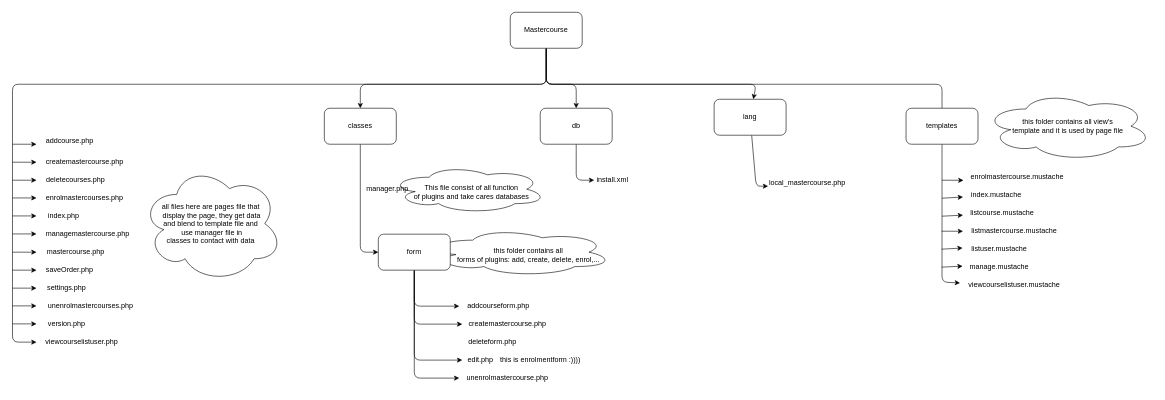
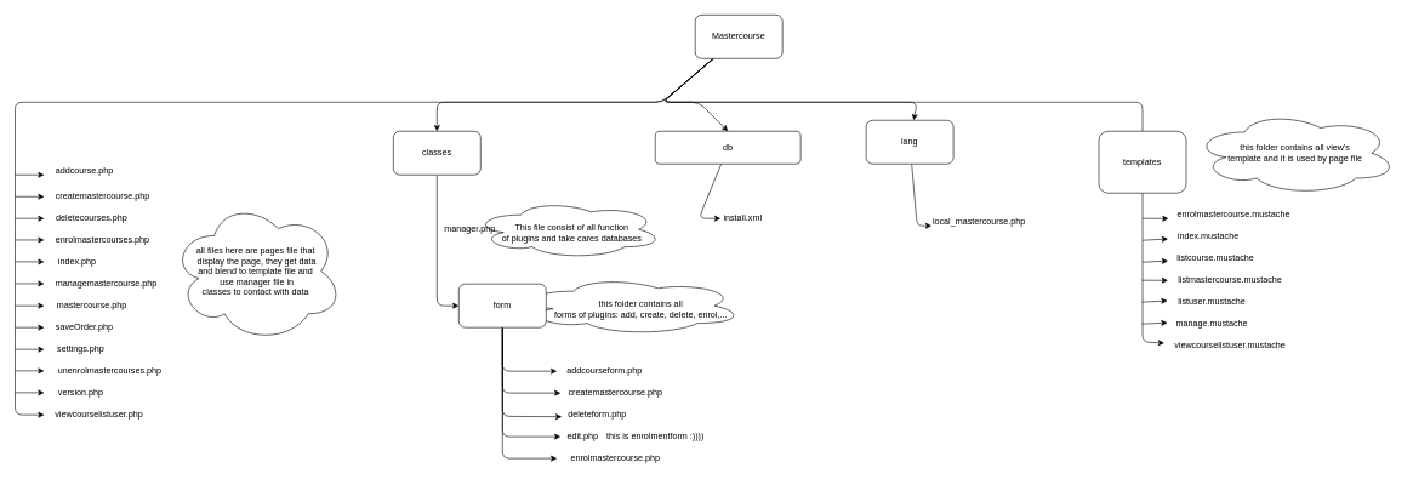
  <mxCell id="0" />
  <mxCell id="1" parent="0" />
  <mxCell id="2" value="" style="ellipse;shape=cloud;whiteSpace=wrap;html=1;" vertex="1" parent="1"><mxGeometry x="650" y="275" width="260" height="80" as="geometry" /></mxCell>
  <mxCell id="3" value="" style="ellipse;shape=cloud;whiteSpace=wrap;html=1;" vertex="1" parent="1"><mxGeometry x="710" y="380" width="310" height="80" as="geometry" /></mxCell>
  <mxCell id="4" style="edgeStyle=none;html=1;" edge="1" parent="1" source="9" target="15"><mxGeometry relative="1" as="geometry"><Array as="points"><mxPoint x="910" y="140" /><mxPoint x="1260" y="140" /></Array></mxGeometry></mxCell>
  <mxCell id="5" style="edgeStyle=none;html=1;entryX=0.5;entryY=0;entryDx=0;entryDy=0;" edge="1" parent="1" source="9" target="11"><mxGeometry relative="1" as="geometry"><mxPoint x="590" y="140" as="targetPoint" /><Array as="points"><mxPoint x="910" y="140" /><mxPoint x="600" y="140" /></Array></mxGeometry></mxCell>
  <mxCell id="6" style="edgeStyle=none;html=1;entryX=0.5;entryY=0;entryDx=0;entryDy=0;" edge="1" parent="1" source="9" target="13"><mxGeometry relative="1" as="geometry"><mxPoint x="730" y="160" as="targetPoint" /><Array as="points"><mxPoint x="910" y="140" /><mxPoint x="960" y="140" /></Array></mxGeometry></mxCell>
  <mxCell id="7" style="edgeStyle=none;html=1;entryX=0.5;entryY=0;entryDx=0;entryDy=0;endArrow=none;" edge="1" parent="1" source="9" target="17"><mxGeometry relative="1" as="geometry"><Array as="points"><mxPoint x="910" y="140" /><mxPoint x="1060" y="140" /><mxPoint x="1570" y="140" /></Array></mxGeometry></mxCell>
  <mxCell id="8" style="edgeStyle=none;html=1;" edge="1" parent="1" source="9"><mxGeometry relative="1" as="geometry"><mxPoint x="60" y="570" as="targetPoint" /><Array as="points"><mxPoint x="910" y="140" /><mxPoint x="20" y="140" /><mxPoint x="20" y="570" /></Array></mxGeometry></mxCell>
- <mxCell id="9" value="Mastercourse" style="rounded=1;whiteSpace=wrap;html=1;" vertex="1" parent="1"><mxGeometry x="850" y="20" width="120" height="60" as="geometry" /></mxCell>
+ <mxCell id="9" value="Mastercourse" style="rounded=1;whiteSpace=wrap;html=1;" vertex="1" parent="1"><mxGeometry x="955" y="20" width="120" height="60" as="geometry" /></mxCell>
  <mxCell id="10" style="edgeStyle=none;html=1;" edge="1" parent="1" source="11" target="23"><mxGeometry relative="1" as="geometry"><Array as="points"><mxPoint x="600" y="420" /></Array></mxGeometry></mxCell>
  <mxCell id="11" value="classes" style="rounded=1;whiteSpace=wrap;html=1;" vertex="1" parent="1"><mxGeometry y="180" width="120" height="60" as="geometry" x="540" /></mxCell>
  <mxCell id="12" style="edgeStyle=none;html=1;" edge="1" parent="1" source="13"><mxGeometry relative="1" as="geometry"><mxPoint x="990" y="300" as="targetPoint" /><Array as="points"><mxPoint x="960" y="300" /></Array></mxGeometry></mxCell>
- <mxCell id="13" value="db" style="rounded=1;whiteSpace=wrap;html=1;" vertex="1" parent="1"><mxGeometry x="900" y="180" width="120" height="60" as="geometry" /></mxCell>
+ <mxCell id="13" value="db" style="rounded=1;whiteSpace=wrap;html=1;" vertex="1" parent="1"><mxGeometry x="900" y="180" width="200" height="45" as="geometry" /></mxCell>
  <mxCell id="14" style="edgeStyle=none;html=1;" edge="1" parent="1" source="15"><mxGeometry relative="1" as="geometry"><mxPoint x="1280" y="310" as="targetPoint" /><Array as="points"><mxPoint x="1260" y="310" /></Array></mxGeometry></mxCell>
  <mxCell id="15" value="lang" style="rounded=1;whiteSpace=wrap;html=1;" vertex="1" parent="1"><mxGeometry x="1190" y="165" width="120" height="60" as="geometry" /></mxCell>
  <mxCell id="16" style="edgeStyle=none;html=1;" edge="1" parent="1" source="17" target="50"><mxGeometry relative="1" as="geometry"><mxPoint x="1570" y="470" as="targetPoint" /><Array as="points"><mxPoint x="1570" y="470" /></Array></mxGeometry></mxCell>
- <mxCell id="17" value="templates" style="rounded=1;whiteSpace=wrap;html=1;" vertex="1" parent="1"><mxGeometry x="1510" y="180" width="120" height="60" as="geometry" /></mxCell>
+ <mxCell id="17" value="templates" style="rounded=1;whiteSpace=wrap;html=1;" vertex="1" parent="1"><mxGeometry x="1510" y="180" width="120" height="85" as="geometry" /></mxCell>
  <mxCell id="18" style="edgeStyle=none;html=1;" edge="1" parent="1" source="23" target="37"><mxGeometry relative="1" as="geometry"><mxPoint x="770" y="510" as="targetPoint" /><Array as="points"><mxPoint x="690" y="510" /></Array></mxGeometry></mxCell>
  <mxCell id="19" style="edgeStyle=none;html=1;" edge="1" parent="1" source="23" target="38"><mxGeometry relative="1" as="geometry"><mxPoint x="770" y="550" as="targetPoint" /><Array as="points"><mxPoint x="690" y="540" /></Array></mxGeometry></mxCell>
+ <mxCell id="20" style="edgeStyle=none;html=1;entryX=0.016;entryY=0.588;entryDx=0;entryDy=0;entryPerimeter=0;" edge="1" parent="1" source="23" target="39"><mxGeometry relative="1" as="geometry"><mxPoint x="770" y="600" as="targetPoint" /><Array as="points"><mxPoint x="690" y="572" /></Array></mxGeometry></mxCell>
  <mxCell id="21" style="edgeStyle=none;html=1;entryX=0.071;entryY=0.5;entryDx=0;entryDy=0;entryPerimeter=0;" edge="1" parent="1" source="23" target="40"><mxGeometry relative="1" as="geometry"><mxPoint x="760" y="660" as="targetPoint" /><Array as="points"><mxPoint x="690" y="600" /></Array></mxGeometry></mxCell>
  <mxCell id="22" style="edgeStyle=none;html=1;" edge="1" parent="1" source="23" target="41"><mxGeometry relative="1" as="geometry"><mxPoint x="812" y="645" as="targetPoint" /><Array as="points"><mxPoint x="690" y="630" /></Array></mxGeometry></mxCell>
  <mxCell id="23" value="form" style="rounded=1;whiteSpace=wrap;html=1;" vertex="1" parent="1"><mxGeometry x="630" y="390" width="120" height="60" as="geometry" /></mxCell>
  <mxCell id="24" value="addcourse.php" style="text;html=1;align=center;verticalAlign=middle;resizable=0;points=[];autosize=1;strokeColor=none;fillColor=none;" vertex="1" parent="1"><mxGeometry x="65" y="220" width="100" height="30" as="geometry" /></mxCell>
  <mxCell id="25" value="createmastercourse.php" style="text;html=1;align=center;verticalAlign=middle;resizable=0;points=[];autosize=1;strokeColor=none;fillColor=none;" vertex="1" parent="1"><mxGeometry x="65" y="255" width="150" height="30" as="geometry" /></mxCell>
  <mxCell id="26" value="deletecourses.php" style="text;html=1;align=center;verticalAlign=middle;resizable=0;points=[];autosize=1;strokeColor=none;fillColor=none;" vertex="1" parent="1"><mxGeometry x="65" y="285" width="120" height="30" as="geometry" /></mxCell>
  <mxCell id="27" value="enrolmastercourses.php" style="text;html=1;align=center;verticalAlign=middle;resizable=0;points=[];autosize=1;strokeColor=none;fillColor=none;" vertex="1" parent="1"><mxGeometry x="65" y="315" width="150" height="30" as="geometry" /></mxCell>
  <mxCell id="28" value="index.php" style="text;html=1;align=center;verticalAlign=middle;resizable=0;points=[];autosize=1;strokeColor=none;fillColor=none;" vertex="1" parent="1"><mxGeometry x="65" y="345" width="80" height="30" as="geometry" /></mxCell>
  <mxCell id="29" value="managemastercourse.php" style="text;html=1;align=center;verticalAlign=middle;resizable=0;points=[];autosize=1;strokeColor=none;fillColor=none;" vertex="1" parent="1"><mxGeometry x="65" y="375" width="160" height="30" as="geometry" /></mxCell>
  <mxCell id="30" value="mastercourse.php" style="text;html=1;align=center;verticalAlign=middle;resizable=0;points=[];autosize=1;strokeColor=none;fillColor=none;" vertex="1" parent="1"><mxGeometry x="65" y="405" width="120" height="30" as="geometry" /></mxCell>
  <mxCell id="31" value="saveOrder.php" style="text;html=1;align=center;verticalAlign=middle;resizable=0;points=[];autosize=1;strokeColor=none;fillColor=none;" vertex="1" parent="1"><mxGeometry x="65" y="435" width="100" height="30" as="geometry" /></mxCell>
  <mxCell id="32" value="settings.php" style="text;html=1;align=center;verticalAlign=middle;resizable=0;points=[];autosize=1;strokeColor=none;fillColor=none;" vertex="1" parent="1"><mxGeometry x="65" y="465" width="90" height="30" as="geometry" /></mxCell>
  <mxCell id="33" value="unenrolmastercourses.php" style="text;html=1;align=center;verticalAlign=middle;resizable=0;points=[];autosize=1;strokeColor=none;fillColor=none;" vertex="1" parent="1"><mxGeometry x="65" y="495" width="170" height="30" as="geometry" /></mxCell>
  <mxCell id="34" value="version.php" style="text;html=1;align=center;verticalAlign=middle;resizable=0;points=[];autosize=1;strokeColor=none;fillColor=none;" vertex="1" parent="1"><mxGeometry x="65" y="525" width="90" height="30" as="geometry" /></mxCell>
  <mxCell id="35" value="viewcourselistuser.php" style="text;html=1;align=center;verticalAlign=middle;resizable=0;points=[];autosize=1;strokeColor=none;fillColor=none;" vertex="1" parent="1"><mxGeometry x="65" y="555" width="140" height="30" as="geometry" /></mxCell>
  <mxCell id="36" value="manager.php" style="text;html=1;align=center;verticalAlign=middle;resizable=0;points=[];autosize=1;strokeColor=none;fillColor=none;" vertex="1" parent="1"><mxGeometry x="600" y="300" width="90" height="30" as="geometry" /></mxCell>
  <mxCell id="37" value="addcourseform.php" style="text;html=1;align=center;verticalAlign=middle;resizable=0;points=[];autosize=1;strokeColor=none;fillColor=none;" vertex="1" parent="1"><mxGeometry x="765" y="495" width="130" height="30" as="geometry" /></mxCell>
  <mxCell id="38" value="createmastercourse.php" style="text;html=1;align=center;verticalAlign=middle;resizable=0;points=[];autosize=1;strokeColor=none;fillColor=none;" vertex="1" parent="1"><mxGeometry x="770" y="525" width="150" height="30" as="geometry" /></mxCell>
  <mxCell id="39" value="deleteform.php" style="text;html=1;align=center;verticalAlign=middle;resizable=0;points=[];autosize=1;strokeColor=none;fillColor=none;" vertex="1" parent="1"><mxGeometry x="770" y="555" width="100" height="30" as="geometry" /></mxCell>
  <mxCell id="40" value="edit.php" style="text;html=1;align=center;verticalAlign=middle;resizable=0;points=[];autosize=1;strokeColor=none;fillColor=none;" vertex="1" parent="1"><mxGeometry x="765" y="585" width="70" height="30" as="geometry" /></mxCell>
- <mxCell id="41" value="unenrolmastercourse.php" style="text;html=1;align=center;verticalAlign=middle;resizable=0;points=[];autosize=1;strokeColor=none;fillColor=none;" vertex="1" parent="1"><mxGeometry x="765" y="615" width="160" height="30" as="geometry" /></mxCell>
+ <mxCell id="41" value="enrolmastercourse.php" style="text;html=1;align=center;verticalAlign=middle;resizable=0;points=[];autosize=1;strokeColor=none;fillColor=none;" vertex="1" parent="1"><mxGeometry x="765" y="615" width="160" height="30" as="geometry" /></mxCell>
  <mxCell id="42" value="install.xml" style="text;html=1;align=center;verticalAlign=middle;resizable=0;points=[];autosize=1;strokeColor=none;fillColor=none;" vertex="1" parent="1"><mxGeometry x="980" y="285" width="80" height="30" as="geometry" /></mxCell>
  <mxCell id="43" value="local_mastercourse.php" style="text;html=1;align=center;verticalAlign=middle;resizable=0;points=[];autosize=1;strokeColor=none;fillColor=none;" vertex="1" parent="1"><mxGeometry x="1270" y="290" width="150" height="30" as="geometry" /></mxCell>
  <mxCell id="44" value="enrolmastercourse.mustache" style="text;html=1;align=center;verticalAlign=middle;resizable=0;points=[];autosize=1;strokeColor=none;fillColor=none;" vertex="1" parent="1"><mxGeometry x="1605" y="280" width="180" height="30" as="geometry" /></mxCell>
  <mxCell id="45" value="index.mustache" style="text;html=1;align=center;verticalAlign=middle;resizable=0;points=[];autosize=1;strokeColor=none;fillColor=none;" vertex="1" parent="1"><mxGeometry x="1605" y="310" width="110" height="30" as="geometry" /></mxCell>
  <mxCell id="46" value="listcourse.mustache" style="text;html=1;align=center;verticalAlign=middle;resizable=0;points=[];autosize=1;strokeColor=none;fillColor=none;" vertex="1" parent="1"><mxGeometry x="1605" y="340" width="130" height="30" as="geometry" /></mxCell>
  <mxCell id="47" value="listmastercourse.mustache" style="text;html=1;align=center;verticalAlign=middle;resizable=0;points=[];autosize=1;strokeColor=none;fillColor=none;" vertex="1" parent="1"><mxGeometry x="1605" y="370" width="170" height="30" as="geometry" /></mxCell>
  <mxCell id="48" value="listuser.mustache" style="text;html=1;align=center;verticalAlign=middle;resizable=0;points=[];autosize=1;strokeColor=none;fillColor=none;" vertex="1" parent="1"><mxGeometry x="1605" y="400" width="120" height="30" as="geometry" /></mxCell>
  <mxCell id="49" value="manage.mustache" style="text;html=1;align=center;verticalAlign=middle;resizable=0;points=[];autosize=1;strokeColor=none;fillColor=none;" vertex="1" parent="1"><mxGeometry x="1605" y="430" width="120" height="30" as="geometry" /></mxCell>
  <mxCell id="50" value="viewcourselistuser.mustache" style="text;html=1;align=center;verticalAlign=middle;resizable=0;points=[];autosize=1;strokeColor=none;fillColor=none;" vertex="1" parent="1"><mxGeometry x="1600" y="460" width="180" height="30" as="geometry" /></mxCell>
  <mxCell id="51" value="" style="endArrow=classic;html=1;" edge="1" parent="1"><mxGeometry width="50" height="50" relative="1" as="geometry"><mxPoint x="20" y="240" as="sourcePoint" /><mxPoint x="60" y="240" as="targetPoint" /></mxGeometry></mxCell>
  <mxCell id="52" value="" style="endArrow=classic;html=1;" edge="1" parent="1"><mxGeometry width="50" height="50" relative="1" as="geometry"><mxPoint x="20" y="270" as="sourcePoint" /><mxPoint x="60" y="270" as="targetPoint" /></mxGeometry></mxCell>
  <mxCell id="53" value="" style="endArrow=classic;html=1;" edge="1" parent="1"><mxGeometry width="50" height="50" relative="1" as="geometry"><mxPoint x="20" y="300" as="sourcePoint" /><mxPoint x="60" y="300" as="targetPoint" /></mxGeometry></mxCell>
  <mxCell id="54" value="" style="endArrow=classic;html=1;" edge="1" parent="1"><mxGeometry width="50" height="50" relative="1" as="geometry"><mxPoint x="20" y="329.57" as="sourcePoint" /><mxPoint x="60" y="329.57" as="targetPoint" /></mxGeometry></mxCell>
  <mxCell id="55" value="" style="endArrow=classic;html=1;" edge="1" parent="1"><mxGeometry width="50" height="50" relative="1" as="geometry"><mxPoint x="20" y="359.57" as="sourcePoint" /><mxPoint x="60" y="359.57" as="targetPoint" /></mxGeometry></mxCell>
  <mxCell id="56" value="" style="endArrow=classic;html=1;" edge="1" parent="1"><mxGeometry width="50" height="50" relative="1" as="geometry"><mxPoint x="20" y="389.57" as="sourcePoint" /><mxPoint x="60" y="389.57" as="targetPoint" /></mxGeometry></mxCell>
  <mxCell id="57" value="" style="endArrow=classic;html=1;" edge="1" parent="1"><mxGeometry width="50" height="50" relative="1" as="geometry"><mxPoint x="20" y="420" as="sourcePoint" /><mxPoint x="60" y="420" as="targetPoint" /></mxGeometry></mxCell>
  <mxCell id="58" value="" style="endArrow=classic;html=1;" edge="1" parent="1"><mxGeometry width="50" height="50" relative="1" as="geometry"><mxPoint x="20" y="450" as="sourcePoint" /><mxPoint x="60" y="450" as="targetPoint" /></mxGeometry></mxCell>
  <mxCell id="59" value="" style="endArrow=classic;html=1;" edge="1" parent="1"><mxGeometry width="50" height="50" relative="1" as="geometry"><mxPoint x="20" y="480" as="sourcePoint" /><mxPoint x="60" y="480" as="targetPoint" /></mxGeometry></mxCell>
  <mxCell id="60" value="" style="endArrow=classic;html=1;" edge="1" parent="1"><mxGeometry width="50" height="50" relative="1" as="geometry"><mxPoint x="20" y="509.57" as="sourcePoint" /><mxPoint x="60" y="509.57" as="targetPoint" /></mxGeometry></mxCell>
  <mxCell id="61" value="" style="endArrow=classic;html=1;" edge="1" parent="1"><mxGeometry width="50" height="50" relative="1" as="geometry"><mxPoint x="20" y="539.57" as="sourcePoint" /><mxPoint x="60" y="539.57" as="targetPoint" /></mxGeometry></mxCell>
  <mxCell id="62" value="" style="endArrow=classic;html=1;entryX=0.004;entryY=0.672;entryDx=0;entryDy=0;entryPerimeter=0;" edge="1" parent="1" target="44"><mxGeometry width="50" height="50" relative="1" as="geometry"><mxPoint x="1570" y="300" as="sourcePoint" /><mxPoint x="1630" y="320" as="targetPoint" /></mxGeometry></mxCell>
  <mxCell id="63" value="" style="endArrow=classic;html=1;" edge="1" parent="1" target="45"><mxGeometry width="50" height="50" relative="1" as="geometry"><mxPoint x="1570" y="330" as="sourcePoint" /><mxPoint x="1615.72" y="310.16" as="targetPoint" /></mxGeometry></mxCell>
  <mxCell id="64" value="" style="endArrow=classic;html=1;" edge="1" parent="1" target="46"><mxGeometry width="50" height="50" relative="1" as="geometry"><mxPoint x="1570" y="360" as="sourcePoint" /><mxPoint x="1625.72" y="320.16" as="targetPoint" /></mxGeometry></mxCell>
  <mxCell id="65" value="" style="endArrow=classic;html=1;entryX=0.004;entryY=0.672;entryDx=0;entryDy=0;entryPerimeter=0;" edge="1" parent="1"><mxGeometry width="50" height="50" relative="1" as="geometry"><mxPoint x="1569.28" y="385" as="sourcePoint" /><mxPoint x="1605" y="385.16" as="targetPoint" /></mxGeometry></mxCell>
  <mxCell id="66" value="" style="endArrow=classic;html=1;" edge="1" parent="1"><mxGeometry width="50" height="50" relative="1" as="geometry"><mxPoint x="1569.28" y="415" as="sourcePoint" /><mxPoint x="1604.28" y="413.056" as="targetPoint" /></mxGeometry></mxCell>
  <mxCell id="67" value="" style="endArrow=classic;html=1;" edge="1" parent="1"><mxGeometry width="50" height="50" relative="1" as="geometry"><mxPoint x="1569.28" y="445" as="sourcePoint" /><mxPoint x="1604.28" y="443.25" as="targetPoint" /></mxGeometry></mxCell>
  <mxCell id="68" value="This file consist of all function &lt;br&gt;of plugins and take cares databases" style="text;html=1;align=center;verticalAlign=middle;resizable=0;points=[];autosize=1;strokeColor=none;fillColor=none;" vertex="1" parent="1"><mxGeometry x="675" y="300" width="220" height="40" as="geometry" /></mxCell>
  <mxCell id="69" value="this folder contains all &lt;br&gt;forms of plugins: add, create, delete, enrol,..." style="text;html=1;align=center;verticalAlign=middle;resizable=0;points=[];autosize=1;strokeColor=none;fillColor=none;" vertex="1" parent="1"><mxGeometry x="750" y="405" width="260" height="40" as="geometry" /></mxCell>
  <mxCell id="70" value="this folder contains all view's &lt;br&gt;template and it is used by page file" style="ellipse;shape=cloud;whiteSpace=wrap;html=1;" vertex="1" parent="1"><mxGeometry x="1640" y="152.5" width="280" height="115" as="geometry" /></mxCell>
  <mxCell id="71" value="all files here are pages file that&amp;nbsp;&lt;br&gt;display the page, they get data&lt;br&gt;and blend to template file and&amp;nbsp;&lt;br&gt;use manager file in &lt;br&gt;classes to contact with data&amp;nbsp;" style="ellipse;shape=cloud;whiteSpace=wrap;html=1;" vertex="1" parent="1"><mxGeometry x="235" y="275" width="235" height="195" as="geometry" /></mxCell>
  <mxCell id="72" value="this is enrolmentform :))))" style="text;html=1;align=center;verticalAlign=middle;resizable=0;points=[];autosize=1;strokeColor=none;fillColor=none;" vertex="1" parent="1"><mxGeometry x="820" y="585" width="160" height="30" as="geometry" /></mxCell>
